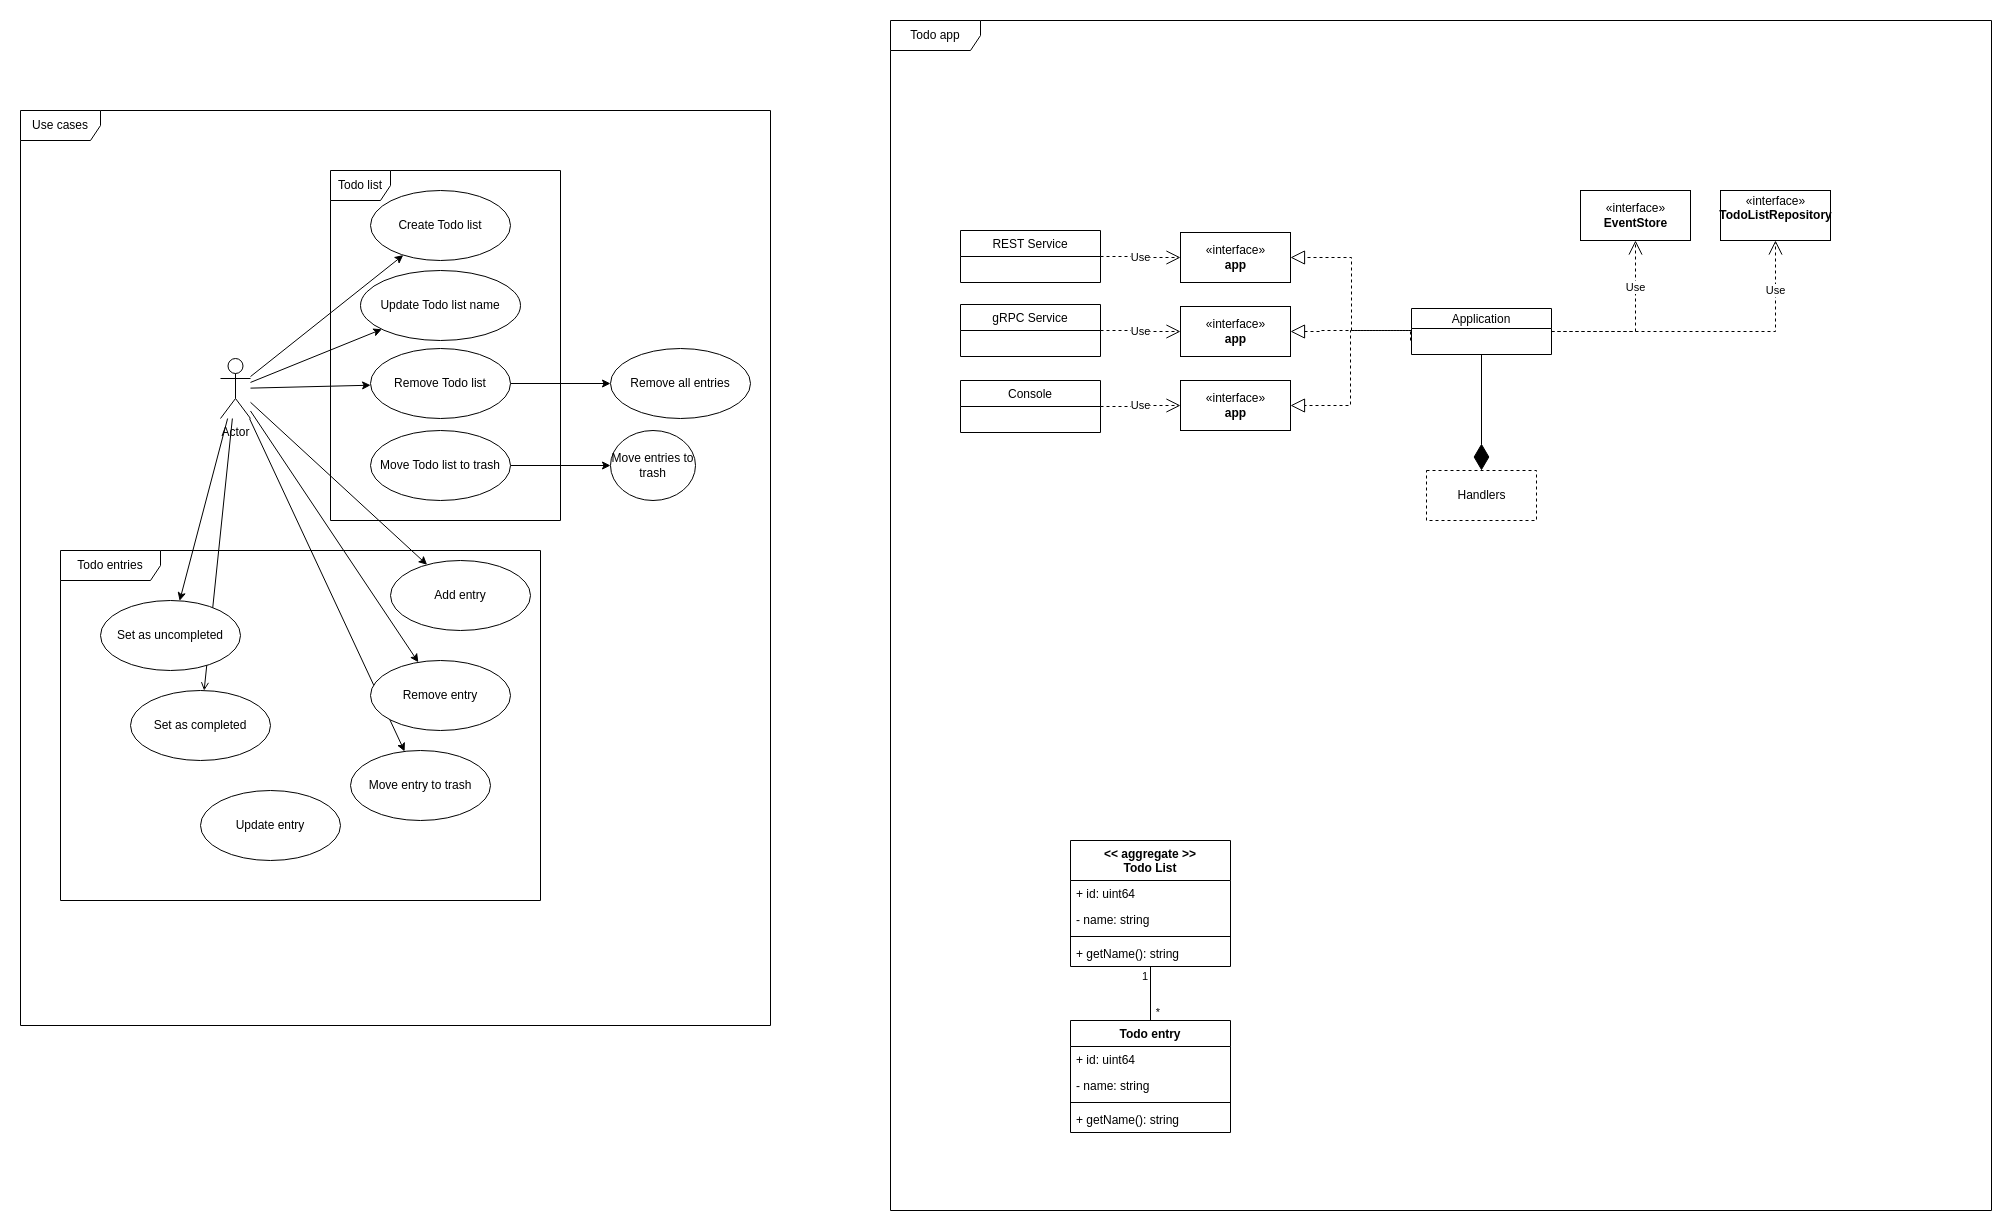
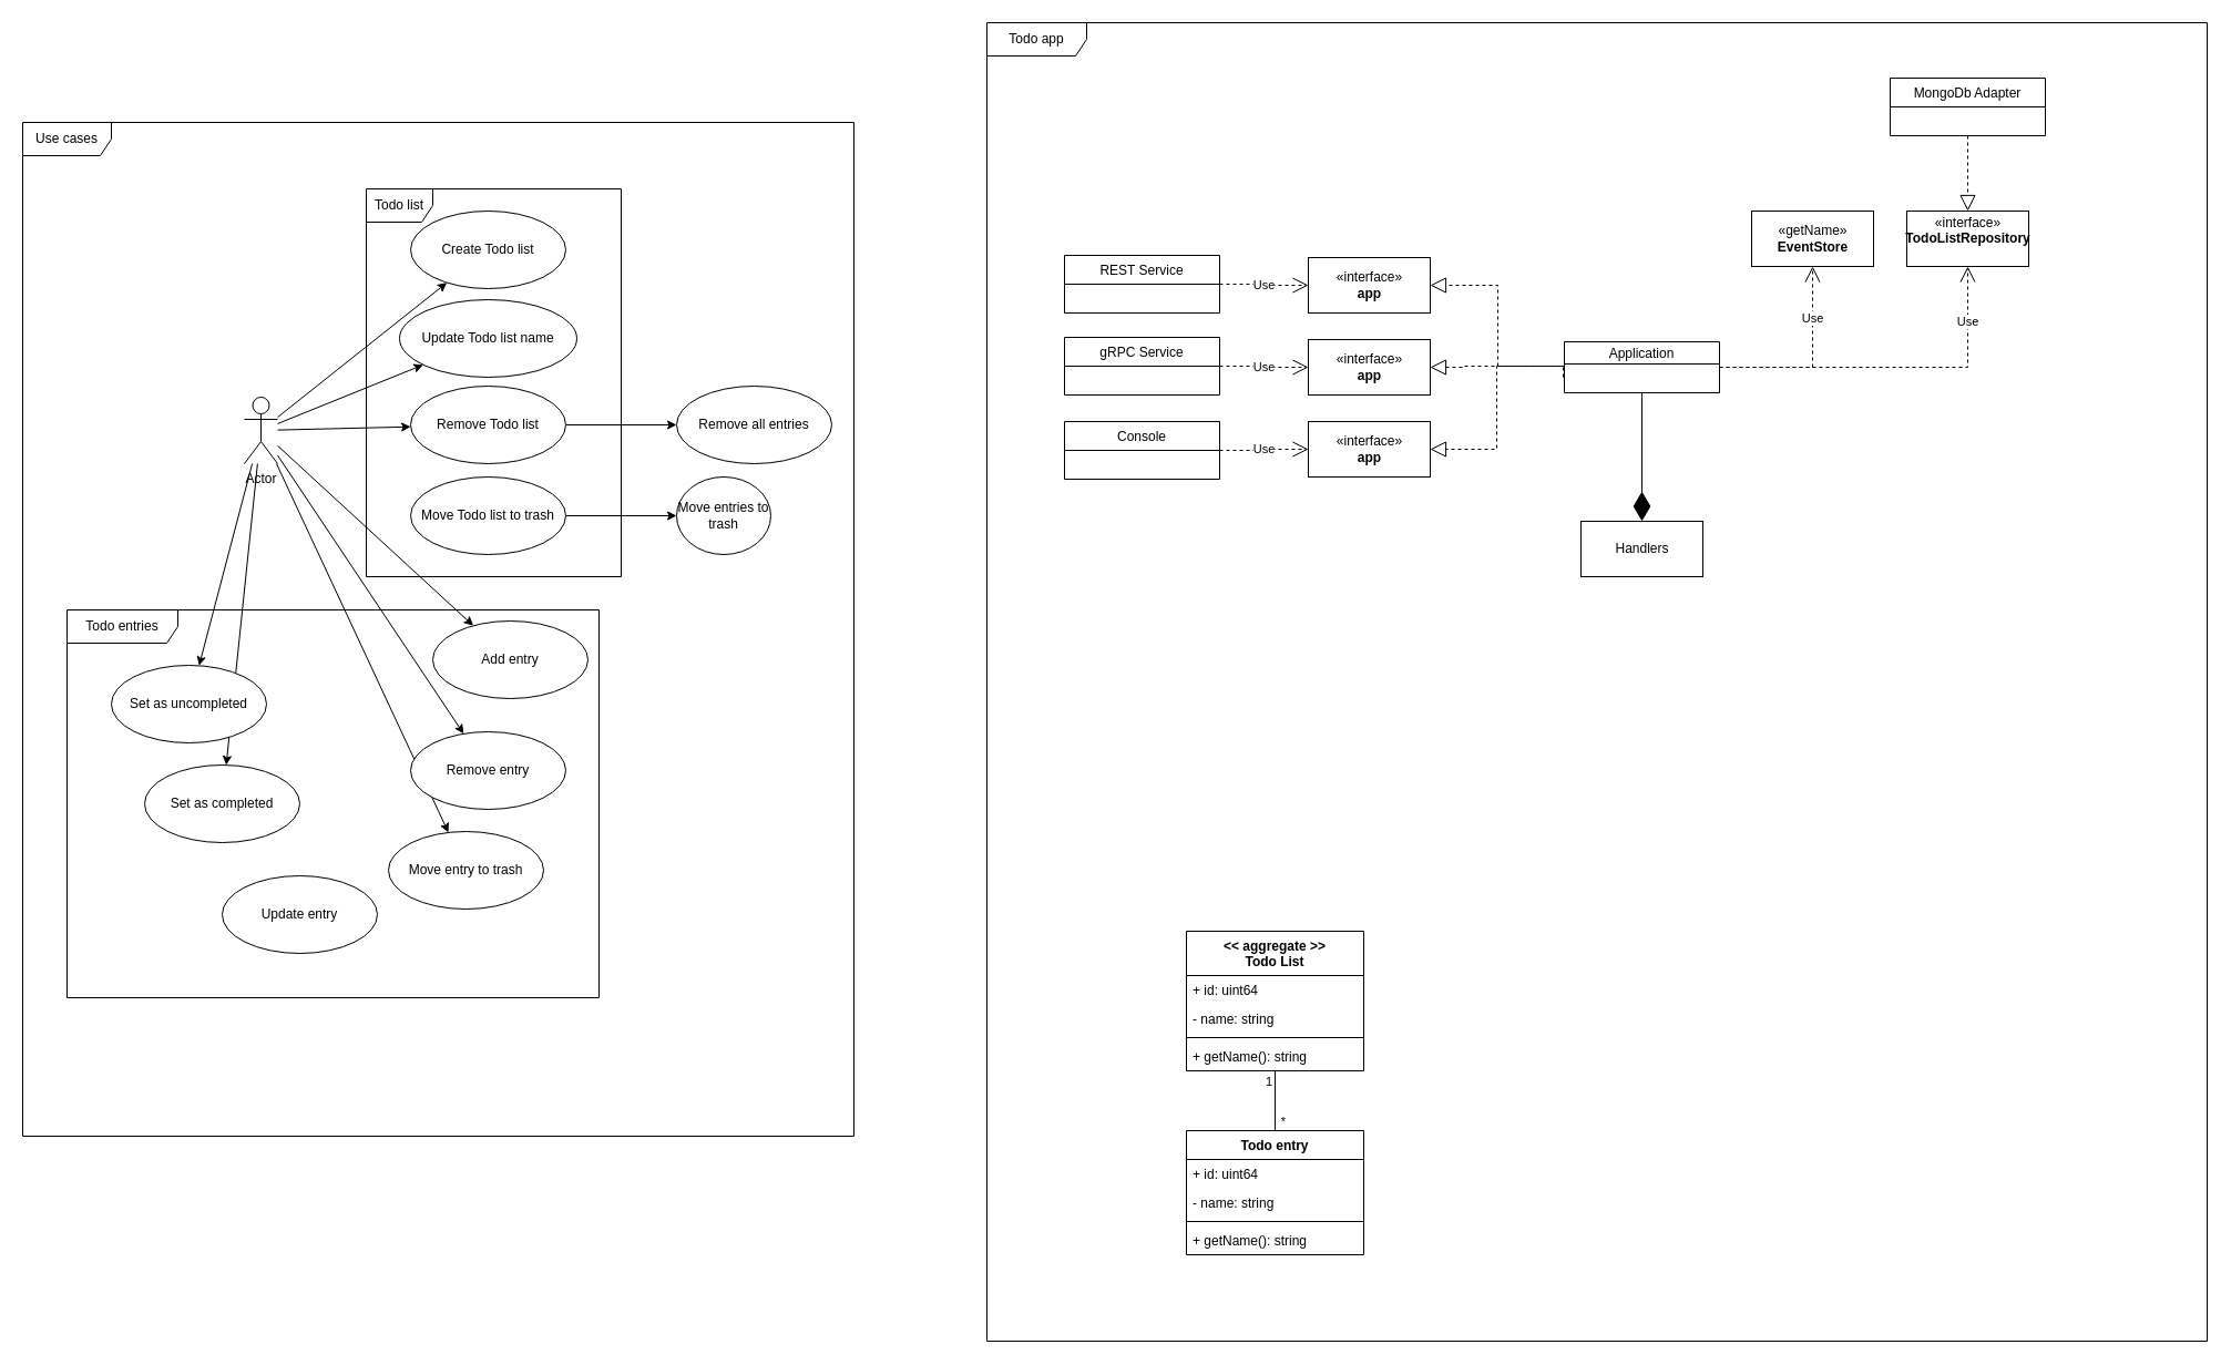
  <mxCell id="0" />
  <mxCell id="1" parent="0" />
  <mxCell id="2" value="Todo app" style="shape=umlFrame;whiteSpace=wrap;html=1;width=90;height=30;" parent="1" vertex="1"><mxGeometry x="890" y="20" width="1101" height="1190" as="geometry" /></mxCell>
  <mxCell id="3" value="Use cases" style="shape=umlFrame;whiteSpace=wrap;html=1;width=80;height=30;" parent="1" vertex="1"><mxGeometry x="20" y="110" width="750" height="915" as="geometry" /></mxCell>
  <mxCell id="4" value="Todo list" style="shape=umlFrame;whiteSpace=wrap;html=1;" parent="1" vertex="1"><mxGeometry x="330" y="170" width="230" height="350" as="geometry" /></mxCell>
  <mxCell id="5" value="Application" style="swimlane;fontStyle=0;childLayout=stackLayout;horizontal=1;startSize=20;fillColor=none;horizontalStack=0;resizeParent=1;resizeParentMax=0;resizeLast=0;collapsible=1;marginBottom=0;" parent="1" vertex="1"><mxGeometry x="1411" y="308" width="140" height="46" as="geometry" /></mxCell>
  <mxCell id="6" value="REST Service" style="swimlane;fontStyle=0;childLayout=stackLayout;horizontal=1;startSize=26;fillColor=none;horizontalStack=0;resizeParent=1;resizeParentMax=0;resizeLast=0;collapsible=1;marginBottom=0;" parent="1" vertex="1"><mxGeometry x="960" y="230" width="140" height="52" as="geometry" /></mxCell>
  <mxCell id="7" value="Use" style="endArrow=open;endSize=12;dashed=1;html=1;rounded=0;edgeStyle=orthogonalEdgeStyle;" parent="1" source="6" target="58" edge="1"><mxGeometry width="160" relative="1" as="geometry"><mxPoint x="1750" y="405" as="sourcePoint" /><mxPoint x="1910" y="405" as="targetPoint" /></mxGeometry></mxCell>
  <mxCell id="8" value="" style="endArrow=block;dashed=1;endFill=0;endSize=12;html=1;rounded=0;entryX=1;entryY=0.5;entryDx=0;entryDy=0;edgeStyle=orthogonalEdgeStyle;" parent="1" source="5" target="58" edge="1"><mxGeometry width="160" relative="1" as="geometry"><mxPoint x="1750" y="405" as="sourcePoint" /><mxPoint x="1910" y="405" as="targetPoint" /><Array as="points"><mxPoint x="1351" y="330" /><mxPoint x="1351" y="257" /></Array></mxGeometry></mxCell>
  <mxCell id="9" style="rounded=0;orthogonalLoop=1;jettySize=auto;html=1;" parent="1" source="17" target="18" edge="1"><mxGeometry relative="1" as="geometry" /></mxCell>
  <mxCell id="10" style="edgeStyle=none;rounded=0;orthogonalLoop=1;jettySize=auto;html=1;" parent="1" source="17" target="19" edge="1"><mxGeometry relative="1" as="geometry" /></mxCell>
  <mxCell id="11" style="edgeStyle=none;rounded=0;orthogonalLoop=1;jettySize=auto;html=1;" parent="1" source="17" target="21" edge="1"><mxGeometry relative="1" as="geometry" /></mxCell>
  <mxCell id="12" style="edgeStyle=none;rounded=0;orthogonalLoop=1;jettySize=auto;html=1;" parent="1" source="17" target="23" edge="1"><mxGeometry relative="1" as="geometry" /></mxCell>
  <mxCell id="13" style="edgeStyle=none;rounded=0;orthogonalLoop=1;jettySize=auto;html=1;" parent="1" source="17" target="24" edge="1"><mxGeometry relative="1" as="geometry" /></mxCell>
- <mxCell id="14" style="edgeStyle=none;rounded=0;orthogonalLoop=1;jettySize=auto;html=1;endArrow=open;" parent="1" source="17" target="25" edge="1"><mxGeometry relative="1" as="geometry" /></mxCell>
+ <mxCell id="14" style="edgeStyle=none;rounded=0;orthogonalLoop=1;jettySize=auto;html=1;" parent="1" source="17" target="25" edge="1"><mxGeometry relative="1" as="geometry" /></mxCell>
  <mxCell id="15" style="edgeStyle=none;rounded=0;orthogonalLoop=1;jettySize=auto;html=1;" parent="1" source="17" target="26" edge="1"><mxGeometry relative="1" as="geometry" /></mxCell>
  <mxCell id="16" style="edgeStyle=none;rounded=0;orthogonalLoop=1;jettySize=auto;html=1;" parent="1" source="17" target="29" edge="1"><mxGeometry relative="1" as="geometry" /></mxCell>
  <mxCell id="17" value="Actor" style="shape=umlActor;verticalLabelPosition=bottom;verticalAlign=top;html=1;" parent="1" vertex="1"><mxGeometry x="220" y="358" width="30" height="60" as="geometry" /></mxCell>
  <mxCell id="18" value="Create Todo list" style="ellipse;whiteSpace=wrap;html=1;" parent="1" vertex="1"><mxGeometry x="370" y="190" width="140" height="70" as="geometry" /></mxCell>
  <mxCell id="19" value="Update Todo list name" style="ellipse;whiteSpace=wrap;html=1;" parent="1" vertex="1"><mxGeometry x="360" y="270" width="160" height="70" as="geometry" /></mxCell>
  <mxCell id="20" style="edgeStyle=none;rounded=0;orthogonalLoop=1;jettySize=auto;html=1;" parent="1" source="21" target="28" edge="1"><mxGeometry relative="1" as="geometry" /></mxCell>
  <mxCell id="21" value="Remove Todo list" style="ellipse;whiteSpace=wrap;html=1;" parent="1" vertex="1"><mxGeometry x="370" y="348" width="140" height="70" as="geometry" /></mxCell>
  <mxCell id="22" value="Todo entries" style="shape=umlFrame;whiteSpace=wrap;html=1;width=100;height=30;" parent="1" vertex="1"><mxGeometry x="60" y="550" width="480" height="350" as="geometry" /></mxCell>
  <mxCell id="23" value="Add entry" style="ellipse;whiteSpace=wrap;html=1;" parent="1" vertex="1"><mxGeometry x="390" y="560" width="140" height="70" as="geometry" /></mxCell>
  <mxCell id="24" value="Remove entry" style="ellipse;whiteSpace=wrap;html=1;" parent="1" vertex="1"><mxGeometry x="370" y="660" width="140" height="70" as="geometry" /></mxCell>
  <mxCell id="25" value="Set as completed" style="ellipse;whiteSpace=wrap;html=1;" parent="1" vertex="1"><mxGeometry x="130" y="690" width="140" height="70" as="geometry" /></mxCell>
  <mxCell id="26" value="Set as uncompleted" style="ellipse;whiteSpace=wrap;html=1;" parent="1" vertex="1"><mxGeometry x="100" y="600" width="140" height="70" as="geometry" /></mxCell>
  <mxCell id="27" value="Update entry" style="ellipse;whiteSpace=wrap;html=1;" parent="1" vertex="1"><mxGeometry x="200" y="790" width="140" height="70" as="geometry" /></mxCell>
  <mxCell id="28" value="Remove all entries" style="ellipse;whiteSpace=wrap;html=1;" parent="1" vertex="1"><mxGeometry x="610" y="348" width="140" height="70" as="geometry" /></mxCell>
  <mxCell id="29" value="Move entry to trash" style="ellipse;whiteSpace=wrap;html=1;" parent="1" vertex="1"><mxGeometry x="350" y="750" width="140" height="70" as="geometry" /></mxCell>
  <mxCell id="30" style="edgeStyle=none;rounded=0;orthogonalLoop=1;jettySize=auto;html=1;" parent="1" source="31" target="32" edge="1"><mxGeometry relative="1" as="geometry" /></mxCell>
  <mxCell id="31" value="Move Todo list to trash" style="ellipse;whiteSpace=wrap;html=1;" parent="1" vertex="1"><mxGeometry x="370" y="430" width="140" height="70" as="geometry" /></mxCell>
  <mxCell id="32" value="Move entries to trash" style="ellipse;whiteSpace=wrap;html=1;" parent="1" vertex="1"><mxGeometry x="610" y="430" width="85" height="70" as="geometry" /></mxCell>
  <mxCell id="33" value="&lt;&lt; aggregate &gt;&gt;&#10;Todo List" style="swimlane;fontStyle=1;align=center;verticalAlign=top;childLayout=stackLayout;horizontal=1;startSize=40;horizontalStack=0;resizeParent=1;resizeParentMax=0;resizeLast=0;collapsible=1;marginBottom=0;" parent="1" vertex="1"><mxGeometry x="1070" y="840" width="160" height="126" as="geometry" /></mxCell>
  <mxCell id="34" value="+ id: uint64" style="text;strokeColor=none;fillColor=none;align=left;verticalAlign=top;spacingLeft=4;spacingRight=4;overflow=hidden;rotatable=0;points=[[0,0.5],[1,0.5]];portConstraint=eastwest;" parent="33" vertex="1"><mxGeometry y="40" width="160" height="26" as="geometry" /></mxCell>
  <mxCell id="35" value="- name: string" style="text;strokeColor=none;fillColor=none;align=left;verticalAlign=top;spacingLeft=4;spacingRight=4;overflow=hidden;rotatable=0;points=[[0,0.5],[1,0.5]];portConstraint=eastwest;" parent="33" vertex="1"><mxGeometry y="66" width="160" height="26" as="geometry" /></mxCell>
  <mxCell id="36" value="" style="line;strokeWidth=1;fillColor=none;align=left;verticalAlign=middle;spacingTop=-1;spacingLeft=3;spacingRight=3;rotatable=0;labelPosition=right;points=[];portConstraint=eastwest;strokeColor=inherit;" parent="33" vertex="1"><mxGeometry y="92" width="160" height="8" as="geometry" /></mxCell>
  <mxCell id="37" value="+ getName(): string" style="text;strokeColor=none;fillColor=none;align=left;verticalAlign=top;spacingLeft=4;spacingRight=4;overflow=hidden;rotatable=0;points=[[0,0.5],[1,0.5]];portConstraint=eastwest;" parent="33" vertex="1"><mxGeometry y="100" width="160" height="26" as="geometry" /></mxCell>
  <mxCell id="38" value="Todo entry" style="swimlane;fontStyle=1;align=center;verticalAlign=top;childLayout=stackLayout;horizontal=1;startSize=26;horizontalStack=0;resizeParent=1;resizeParentMax=0;resizeLast=0;collapsible=1;marginBottom=0;" parent="1" vertex="1"><mxGeometry x="1070" y="1020" width="160" height="112" as="geometry" /></mxCell>
  <mxCell id="39" value="+ id: uint64" style="text;strokeColor=none;fillColor=none;align=left;verticalAlign=top;spacingLeft=4;spacingRight=4;overflow=hidden;rotatable=0;points=[[0,0.5],[1,0.5]];portConstraint=eastwest;" parent="38" vertex="1"><mxGeometry y="26" width="160" height="26" as="geometry" /></mxCell>
  <mxCell id="40" value="- name: string" style="text;strokeColor=none;fillColor=none;align=left;verticalAlign=top;spacingLeft=4;spacingRight=4;overflow=hidden;rotatable=0;points=[[0,0.5],[1,0.5]];portConstraint=eastwest;" parent="38" vertex="1"><mxGeometry y="52" width="160" height="26" as="geometry" /></mxCell>
  <mxCell id="41" value="" style="line;strokeWidth=1;fillColor=none;align=left;verticalAlign=middle;spacingTop=-1;spacingLeft=3;spacingRight=3;rotatable=0;labelPosition=right;points=[];portConstraint=eastwest;strokeColor=inherit;" parent="38" vertex="1"><mxGeometry y="78" width="160" height="8" as="geometry" /></mxCell>
  <mxCell id="42" value="+ getName(): string" style="text;strokeColor=none;fillColor=none;align=left;verticalAlign=top;spacingLeft=4;spacingRight=4;overflow=hidden;rotatable=0;points=[[0,0.5],[1,0.5]];portConstraint=eastwest;" parent="38" vertex="1"><mxGeometry y="86" width="160" height="26" as="geometry" /></mxCell>
  <mxCell id="43" value="" style="endArrow=none;html=1;edgeStyle=orthogonalEdgeStyle;rounded=0;" parent="1" source="33" target="38" edge="1"><mxGeometry relative="1" as="geometry"><mxPoint x="1210" y="510" as="sourcePoint" /><mxPoint x="1370" y="510" as="targetPoint" /></mxGeometry></mxCell>
  <mxCell id="44" value="1" style="edgeLabel;resizable=0;html=1;align=left;verticalAlign=bottom;" parent="43" connectable="0" vertex="1"><mxGeometry x="-1" relative="1" as="geometry"><mxPoint x="-10" y="18" as="offset" /></mxGeometry></mxCell>
  <mxCell id="45" value="*" style="edgeLabel;resizable=0;html=1;align=right;verticalAlign=bottom;" parent="43" connectable="0" vertex="1"><mxGeometry x="1" relative="1" as="geometry"><mxPoint x="10" as="offset" /></mxGeometry></mxCell>
  <mxCell id="46" value="" style="endArrow=diamondThin;endFill=1;endSize=24;html=1;rounded=0;edgeStyle=orthogonalEdgeStyle;" parent="1" source="5" target="51" edge="1"><mxGeometry width="160" relative="1" as="geometry"><mxPoint x="1491.029" y="366" as="sourcePoint" /><mxPoint x="1566" y="439" as="targetPoint" /><Array as="points"><mxPoint x="1480" y="470" /><mxPoint x="1480" y="470" /></Array></mxGeometry></mxCell>
- <mxCell id="47" value="«interface»&lt;br&gt;&lt;b&gt;EventStore&lt;/b&gt;" style="html=1;" parent="1" vertex="1"><mxGeometry x="1580" y="190" width="110" height="50" as="geometry" /></mxCell>
+ <mxCell id="47" value="«getName»&lt;br&gt;&lt;b&gt;EventStore&lt;/b&gt;" style="html=1;" parent="1" vertex="1"><mxGeometry x="1580" y="190" width="110" height="50" as="geometry" /></mxCell>
  <mxCell id="48" value="Use" style="endArrow=open;endSize=12;dashed=1;html=1;rounded=0;edgeStyle=orthogonalEdgeStyle;" parent="1" source="5" target="47" edge="1"><mxGeometry x="0.465" width="160" relative="1" as="geometry"><mxPoint x="1590" y="280" as="sourcePoint" /><mxPoint x="1750" y="280" as="targetPoint" /><mxPoint as="offset" /></mxGeometry></mxCell>
  <mxCell id="49" value="«interface»&lt;br&gt;&lt;b&gt;TodoListRepository&lt;br&gt;&lt;br&gt;&lt;/b&gt;" style="html=1;" parent="1" vertex="1"><mxGeometry x="1720" y="190" width="110" height="50" as="geometry" /></mxCell>
  <mxCell id="50" value="Use" style="endArrow=open;endSize=12;dashed=1;html=1;rounded=0;edgeStyle=orthogonalEdgeStyle;" parent="1" source="5" target="49" edge="1"><mxGeometry x="0.684" width="160" relative="1" as="geometry"><mxPoint x="1561" y="343" as="sourcePoint" /><mxPoint x="1645" y="250" as="targetPoint" /><mxPoint as="offset" /></mxGeometry></mxCell>
- <mxCell id="51" value="Handlers" style="html=1;dashed=1;" parent="1" vertex="1"><mxGeometry x="1426" y="470" width="110" height="50" as="geometry" /></mxCell>
+ <mxCell id="51" value="Handlers" style="html=1;" parent="1" vertex="1"><mxGeometry x="1426" y="470" width="110" height="50" as="geometry" /></mxCell>
+ <mxCell id="52" value="MongoDb Adapter" style="swimlane;fontStyle=0;childLayout=stackLayout;horizontal=1;startSize=26;fillColor=none;horizontalStack=0;resizeParent=1;resizeParentMax=0;resizeLast=0;collapsible=1;marginBottom=0;" parent="1" vertex="1"><mxGeometry x="1705" y="70" width="140" height="52" as="geometry" /></mxCell>
+ <mxCell id="53" value="" style="endArrow=block;dashed=1;endFill=0;endSize=12;html=1;rounded=0;" parent="1" source="52" target="49" edge="1"><mxGeometry width="160" relative="1" as="geometry"><mxPoint x="1580" y="240" as="sourcePoint" /><mxPoint x="1740" y="240" as="targetPoint" /></mxGeometry></mxCell>
  <mxCell id="54" value="gRPC Service" style="swimlane;fontStyle=0;childLayout=stackLayout;horizontal=1;startSize=26;fillColor=none;horizontalStack=0;resizeParent=1;resizeParentMax=0;resizeLast=0;collapsible=1;marginBottom=0;" parent="1" vertex="1"><mxGeometry x="960" y="304" width="140" height="52" as="geometry" /></mxCell>
  <mxCell id="55" value="Use" style="endArrow=open;endSize=12;dashed=1;html=1;rounded=0;edgeStyle=orthogonalEdgeStyle;entryX=0;entryY=0.5;entryDx=0;entryDy=0;" parent="1" source="54" target="59" edge="1"><mxGeometry width="160" relative="1" as="geometry"><mxPoint x="1070" y="340" as="sourcePoint" /><mxPoint x="1230" y="333" as="targetPoint" /></mxGeometry></mxCell>
  <mxCell id="56" value="Console" style="swimlane;fontStyle=0;childLayout=stackLayout;horizontal=1;startSize=26;fillColor=none;horizontalStack=0;resizeParent=1;resizeParentMax=0;resizeLast=0;collapsible=1;marginBottom=0;" parent="1" vertex="1"><mxGeometry x="960" y="380" width="140" height="52" as="geometry" /></mxCell>
  <mxCell id="57" value="Use" style="endArrow=open;endSize=12;dashed=1;html=1;rounded=0;edgeStyle=orthogonalEdgeStyle;" parent="1" source="56" target="61" edge="1"><mxGeometry width="160" relative="1" as="geometry"><mxPoint x="1110" y="460" as="sourcePoint" /><mxPoint x="1285" y="358" as="targetPoint" /></mxGeometry></mxCell>
  <mxCell id="58" value="«interface»&lt;br&gt;&lt;b&gt;app&lt;/b&gt;" style="html=1;" vertex="1" parent="1"><mxGeometry x="1180" y="232" width="110" height="50" as="geometry" /></mxCell>
  <mxCell id="59" value="«interface»&lt;br&gt;&lt;b&gt;app&lt;/b&gt;" style="html=1;" vertex="1" parent="1"><mxGeometry x="1180" y="306" width="110" height="50" as="geometry" /></mxCell>
  <mxCell id="60" value="" style="endArrow=block;dashed=1;endFill=0;endSize=12;html=1;rounded=0;entryX=1;entryY=0.5;entryDx=0;entryDy=0;edgeStyle=orthogonalEdgeStyle;" edge="1" parent="1" target="59"><mxGeometry width="160" relative="1" as="geometry"><mxPoint x="1410" y="340" as="sourcePoint" /><mxPoint x="1300" y="267" as="targetPoint" /><Array as="points"><mxPoint x="1410" y="330" /><mxPoint x="1320" y="330" /><mxPoint x="1320" y="331" /></Array></mxGeometry></mxCell>
  <mxCell id="61" value="«interface»&lt;br&gt;&lt;b&gt;app&lt;/b&gt;" style="html=1;" vertex="1" parent="1"><mxGeometry x="1180" y="380" width="110" height="50" as="geometry" /></mxCell>
  <mxCell id="62" value="" style="endArrow=block;dashed=1;endFill=0;endSize=12;html=1;rounded=0;edgeStyle=orthogonalEdgeStyle;" edge="1" parent="1" source="5" target="61"><mxGeometry width="160" relative="1" as="geometry"><mxPoint x="1420" y="350" as="sourcePoint" /><mxPoint x="1300" y="345" as="targetPoint" /><Array as="points"><mxPoint x="1350" y="330" /><mxPoint x="1350" y="405" /></Array></mxGeometry></mxCell>
